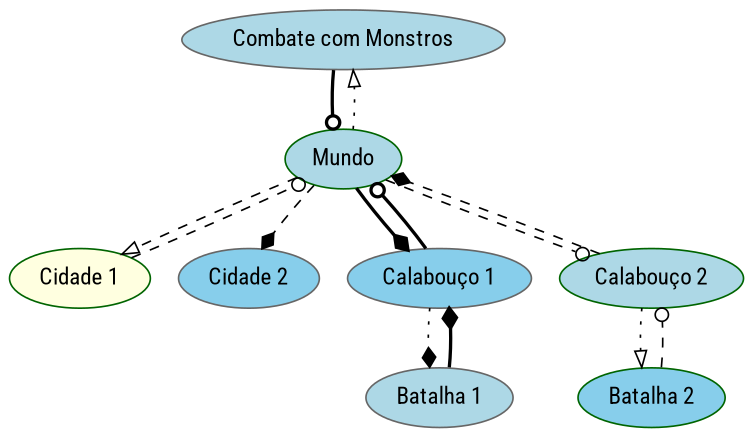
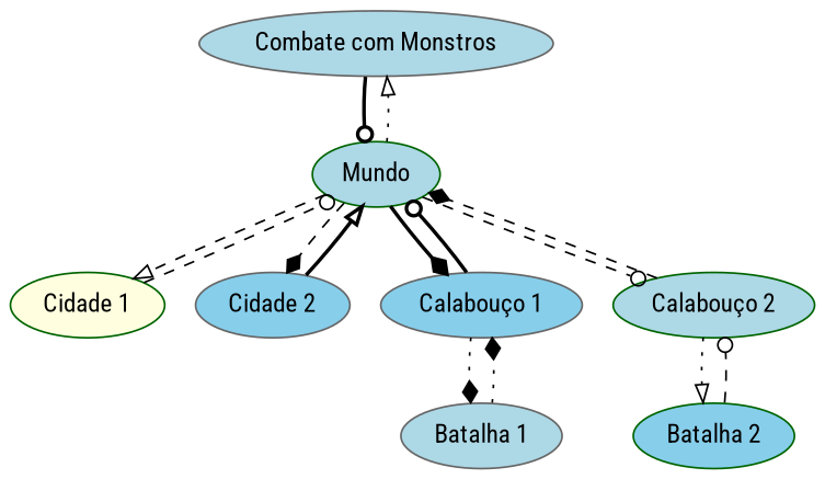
  digraph {
    fontname="Roboto Condensed"
    node [color=gray40 fillcolor=lightblue fontname="Roboto Condensed" style=filled]
    edge [arrowhead=odot fontname="Roboto Condensed" style=dashed]
    "Combate com Monstros"
    Mundo [color=darkgreen]
    "Cidade 1" [color=darkgreen fillcolor=lightyellow]
    "Cidade 2" [fillcolor=skyblue]
    "Calabouço 1" [fillcolor=skyblue]
    "Calabouço 2" [color=darkgreen]
    "Batalha 1"
    "Batalha 2" [color=darkgreen fillcolor=skyblue]
    "Combate com Monstros" -> Mundo [style=bold]
    Mundo -> "Combate com Monstros" [arrowhead=onormal style=dotted]
    Mundo -> "Cidade 1" [arrowhead=onormal]
    Mundo -> "Cidade 2" [arrowhead=diamond]
    Mundo -> "Calabouço 1" [arrowhead=diamond style=bold]
    Mundo -> "Calabouço 2"
    "Cidade 1" -> Mundo
+   "Cidade 2" -> Mundo [arrowhead=onormal style=bold]
    "Calabouço 1" -> Mundo [style=bold]
    "Calabouço 1" -> "Batalha 1" [arrowhead=diamond style=dotted]
    "Calabouço 2" -> Mundo [arrowhead=diamond]
    "Calabouço 2" -> "Batalha 2" [arrowhead=onormal style=dotted]
-   "Batalha 1" -> "Calabouço 1" [arrowhead=diamond style=bold]
+   "Batalha 1" -> "Calabouço 1" [arrowhead=diamond style=dotted]
    "Batalha 2" -> "Calabouço 2"
  }
